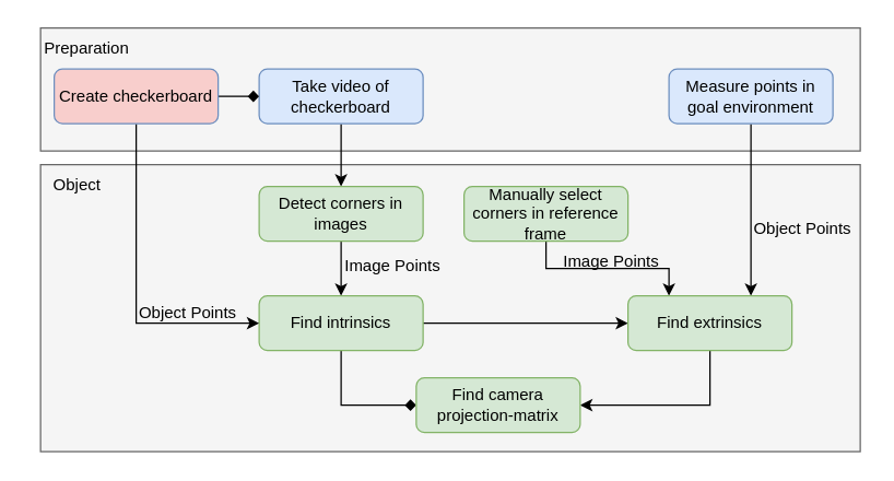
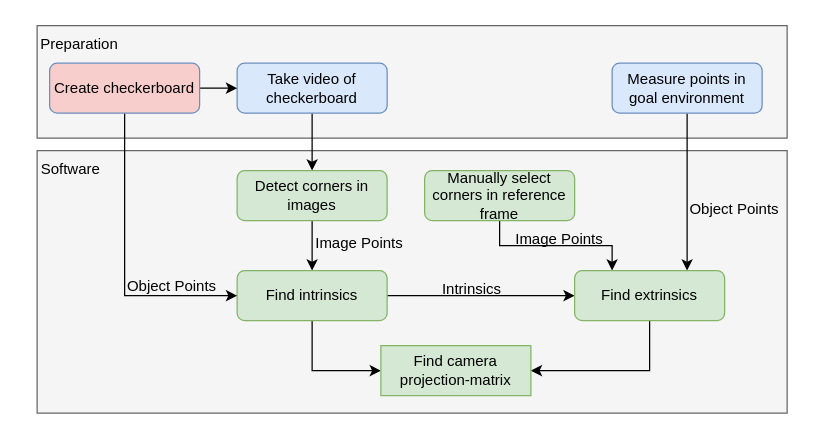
  <mxCell id="0" />
  <mxCell id="1" parent="0" />
  <mxCell id="2" value="" style="rounded=0;whiteSpace=wrap;html=1;fillColor=#f5f5f5;strokeColor=#666666;fontColor=#333333;" parent="1" vertex="1"><mxGeometry y="120" width="600" height="210" as="geometry" x="29" /></mxCell>
  <mxCell id="3" value="" style="rounded=0;whiteSpace=wrap;html=1;fillColor=#f5f5f5;strokeColor=#666666;fontColor=#333333;" parent="1" vertex="1"><mxGeometry y="20" width="600" height="90" as="geometry" x="29" /></mxCell>
  <mxCell id="4" style="edgeStyle=orthogonalEdgeStyle;rounded=0;orthogonalLoop=1;jettySize=auto;html=1;exitX=0.5;exitY=1;exitDx=0;exitDy=0;entryX=0.5;entryY=0;entryDx=0;entryDy=0;" parent="1" source="5" target="7" edge="1"><mxGeometry relative="1" as="geometry" /></mxCell>
  <mxCell id="5" value="Take video of checkerboard" style="rounded=1;whiteSpace=wrap;html=1;fontSize=12;glass=0;strokeWidth=1;shadow=0;fillColor=#dae8fc;strokeColor=#6c8ebf;" parent="1" vertex="1"><mxGeometry x="189" y="50" width="120" height="40" as="geometry" /></mxCell>
  <mxCell id="6" style="edgeStyle=orthogonalEdgeStyle;rounded=0;orthogonalLoop=1;jettySize=auto;html=1;exitX=0.5;exitY=1;exitDx=0;exitDy=0;entryX=0.5;entryY=0;entryDx=0;entryDy=0;" parent="1" source="7" target="10" edge="1"><mxGeometry relative="1" as="geometry" /></mxCell>
  <mxCell id="7" value="Detect corners in images" style="rounded=1;whiteSpace=wrap;html=1;fontSize=12;glass=0;strokeWidth=1;shadow=0;fillColor=#d5e8d4;strokeColor=#82b366;" parent="1" vertex="1"><mxGeometry x="189" y="136" width="120" height="40" as="geometry" /></mxCell>
  <mxCell id="8" style="edgeStyle=orthogonalEdgeStyle;rounded=0;orthogonalLoop=1;jettySize=auto;html=1;exitX=1;exitY=0.5;exitDx=0;exitDy=0;entryX=0;entryY=0.5;entryDx=0;entryDy=0;" parent="1" source="10" target="20" edge="1"><mxGeometry relative="1" as="geometry" /></mxCell>
- <mxCell id="9" style="edgeStyle=orthogonalEdgeStyle;rounded=0;orthogonalLoop=1;jettySize=auto;html=1;exitX=0.5;exitY=1;exitDx=0;exitDy=0;entryX=0;entryY=0.5;entryDx=0;entryDy=0;endArrow=diamond;" parent="1" source="10" target="22" edge="1"><mxGeometry relative="1" as="geometry" /></mxCell>
+ <mxCell id="9" style="edgeStyle=orthogonalEdgeStyle;rounded=0;orthogonalLoop=1;jettySize=auto;html=1;exitX=0.5;exitY=1;exitDx=0;exitDy=0;entryX=0;entryY=0.5;entryDx=0;entryDy=0;" parent="1" source="10" target="22" edge="1"><mxGeometry relative="1" as="geometry" /></mxCell>
  <mxCell id="10" value="Find intrinsics" style="rounded=1;whiteSpace=wrap;html=1;fontSize=12;glass=0;strokeWidth=1;shadow=0;fillColor=#d5e8d4;strokeColor=#82b366;" parent="1" vertex="1"><mxGeometry x="189" y="216" width="120" height="40" as="geometry" /></mxCell>
- <mxCell id="11" style="edgeStyle=orthogonalEdgeStyle;rounded=0;orthogonalLoop=1;jettySize=auto;html=1;endArrow=diamond;" parent="1" source="13" target="5" edge="1"><mxGeometry relative="1" as="geometry" /></mxCell>
+ <mxCell id="11" style="edgeStyle=orthogonalEdgeStyle;rounded=0;orthogonalLoop=1;jettySize=auto;html=1;" parent="1" source="13" target="5" edge="1"><mxGeometry relative="1" as="geometry" /></mxCell>
  <mxCell id="12" style="edgeStyle=orthogonalEdgeStyle;rounded=0;orthogonalLoop=1;jettySize=auto;html=1;exitX=0.5;exitY=1;exitDx=0;exitDy=0;entryX=0;entryY=0.5;entryDx=0;entryDy=0;" parent="1" source="13" target="10" edge="1"><mxGeometry relative="1" as="geometry" /></mxCell>
  <mxCell id="13" value="Create checkerboard" style="rounded=1;whiteSpace=wrap;html=1;fontSize=12;glass=0;strokeWidth=1;shadow=0;fillColor=#f8cecc;strokeColor=#6c8ebf;" parent="1" vertex="1"><mxGeometry x="39" y="50" width="120" height="40" as="geometry" /></mxCell>
  <mxCell id="14" value="Image Points" style="text;html=1;strokeColor=none;fillColor=none;align=center;verticalAlign=middle;whiteSpace=wrap;rounded=0;" parent="1" vertex="1"><mxGeometry x="242" y="179" width="90" height="30" as="geometry" /></mxCell>
  <mxCell id="15" value="Object Points" style="text;html=1;strokeColor=none;fillColor=none;align=center;verticalAlign=middle;whiteSpace=wrap;rounded=0;" parent="1" vertex="1"><mxGeometry x="92" y="214" width="90" height="30" as="geometry" /></mxCell>
  <mxCell id="16" style="edgeStyle=orthogonalEdgeStyle;rounded=0;orthogonalLoop=1;jettySize=auto;html=1;exitX=0.5;exitY=1;exitDx=0;exitDy=0;entryX=0.25;entryY=0;entryDx=0;entryDy=0;startArrow=none;" parent="1" source="25" target="20" edge="1"><mxGeometry relative="1" as="geometry" /></mxCell>
  <mxCell id="17" style="edgeStyle=orthogonalEdgeStyle;rounded=0;orthogonalLoop=1;jettySize=auto;html=1;exitX=0.5;exitY=1;exitDx=0;exitDy=0;entryX=0.75;entryY=0;entryDx=0;entryDy=0;" parent="1" source="18" target="20" edge="1"><mxGeometry relative="1" as="geometry" /></mxCell>
  <mxCell id="18" value="Measure points in goal environment" style="rounded=1;whiteSpace=wrap;html=1;fontSize=12;glass=0;strokeWidth=1;shadow=0;fillColor=#dae8fc;strokeColor=#6c8ebf;" parent="1" vertex="1"><mxGeometry x="489" y="50" width="120" height="40" as="geometry" /></mxCell>
  <mxCell id="19" style="edgeStyle=orthogonalEdgeStyle;rounded=0;orthogonalLoop=1;jettySize=auto;html=1;exitX=0.5;exitY=1;exitDx=0;exitDy=0;entryX=1;entryY=0.5;entryDx=0;entryDy=0;" parent="1" source="20" target="22" edge="1"><mxGeometry relative="1" as="geometry" /></mxCell>
  <mxCell id="20" value="Find extrinsics" style="rounded=1;whiteSpace=wrap;html=1;fontSize=12;glass=0;strokeWidth=1;shadow=0;fillColor=#d5e8d4;strokeColor=#82b366;" parent="1" vertex="1"><mxGeometry x="459" y="216" width="120" height="40" as="geometry" /></mxCell>
- <mxCell id="22" value="Find camera projection-matrix" style="rounded=1;whiteSpace=wrap;html=1;fontSize=12;glass=0;strokeWidth=1;shadow=0;fillColor=#d5e8d4;strokeColor=#82b366;" parent="1" vertex="1"><mxGeometry x="304" y="276" width="120" height="40" as="geometry" /></mxCell>
+ <mxCell id="21" value="Intrinsics" style="text;html=1;strokeColor=none;fillColor=none;align=center;verticalAlign=middle;whiteSpace=wrap;rounded=0;" parent="1" vertex="1"><mxGeometry x="332" y="216" width="90" height="30" as="geometry" /></mxCell>
+ <mxCell id="22" value="Find camera projection-matrix" style="whiteSpace=wrap;html=1;fontSize=12;glass=0;strokeWidth=1;shadow=0;fillColor=#d5e8d4;strokeColor=#82b366;rounded=0;" parent="1" vertex="1"><mxGeometry x="304" y="276" width="120" height="40" as="geometry" /></mxCell>
  <mxCell id="23" value="Preparation" style="text;html=1;strokeColor=none;fillColor=none;align=center;verticalAlign=middle;whiteSpace=wrap;rounded=0;" parent="1" vertex="1"><mxGeometry x="23" y="20" width="80" height="30" as="geometry" /></mxCell>
- <mxCell id="24" value="Object" style="text;html=1;strokeColor=none;fillColor=none;align=center;verticalAlign=middle;whiteSpace=wrap;rounded=0;" parent="1" vertex="1"><mxGeometry x="20" y="120" width="72" height="30" as="geometry" /></mxCell>
+ <mxCell id="24" value="Software" style="text;html=1;strokeColor=none;fillColor=none;align=center;verticalAlign=middle;whiteSpace=wrap;rounded=0;" parent="1" vertex="1"><mxGeometry x="20" y="120" width="72" height="30" as="geometry" /></mxCell>
  <mxCell id="25" value="Manually select corners in reference frame" style="rounded=1;whiteSpace=wrap;html=1;fontSize=12;glass=0;strokeWidth=1;shadow=0;fillColor=#d5e8d4;strokeColor=#82b366;" parent="1" vertex="1"><mxGeometry x="339" y="136" width="120" height="40" as="geometry" /></mxCell>
  <mxCell id="26" value="Object Points" style="text;html=1;strokeColor=none;fillColor=none;align=center;verticalAlign=middle;whiteSpace=wrap;rounded=0;" parent="1" vertex="1"><mxGeometry x="542" y="152" width="90" height="30" as="geometry" /></mxCell>
  <mxCell id="27" value="Image Points" style="text;html=1;strokeColor=none;fillColor=none;align=center;verticalAlign=middle;whiteSpace=wrap;rounded=0;" parent="1" vertex="1"><mxGeometry x="402" y="176" width="90" height="30" as="geometry" /></mxCell>
